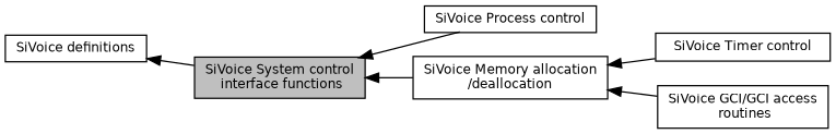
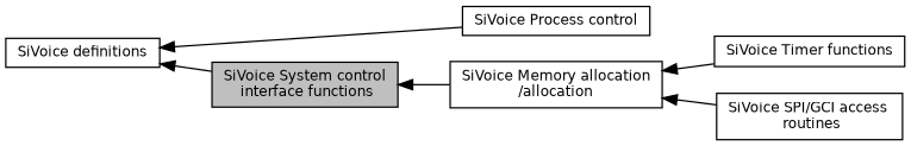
  digraph {
    rankdir=LR
    node [color=black fillcolor=white fontname=Helvetica fontsize=10 shape=record style=filled]
    edge [dir=back fontname=Helvetica fontsize=10 labelfontname=Helvetica labelfontsize=10 shape=plaintext style=solid]
    n1 [height=0.2 label="SiVoice Process control" width=0.4]
    n2 [height=0.2 label="SiVoice definitions" width=0.4]
    n3 [fillcolor=grey75 fontcolor=black height=0.2 label="SiVoice System control\l interface functions" width=0.4]
-   n4 [height=0.2 label="SiVoice Memory allocation\l/deallocation" width=0.4]
-   n5 [height=0.2 label="SiVoice Timer control" width=0.4]
-   n6 [height=0.2 label="SiVoice GCI/GCI access\l routines" width=0.4]
+   n4 [height=0.2 label="SiVoice Memory allocation\l/allocation" width=0.4]
+   n5 [height=0.2 label="SiVoice Timer functions" width=0.4]
+   n6 [height=0.2 label="SiVoice SPI/GCI access\l routines" width=0.4]
    n2 -> n3
-   n3 -> n1
+   n2 -> n1
    n3 -> n4
    n4 -> n5
    n4 -> n6
  }
